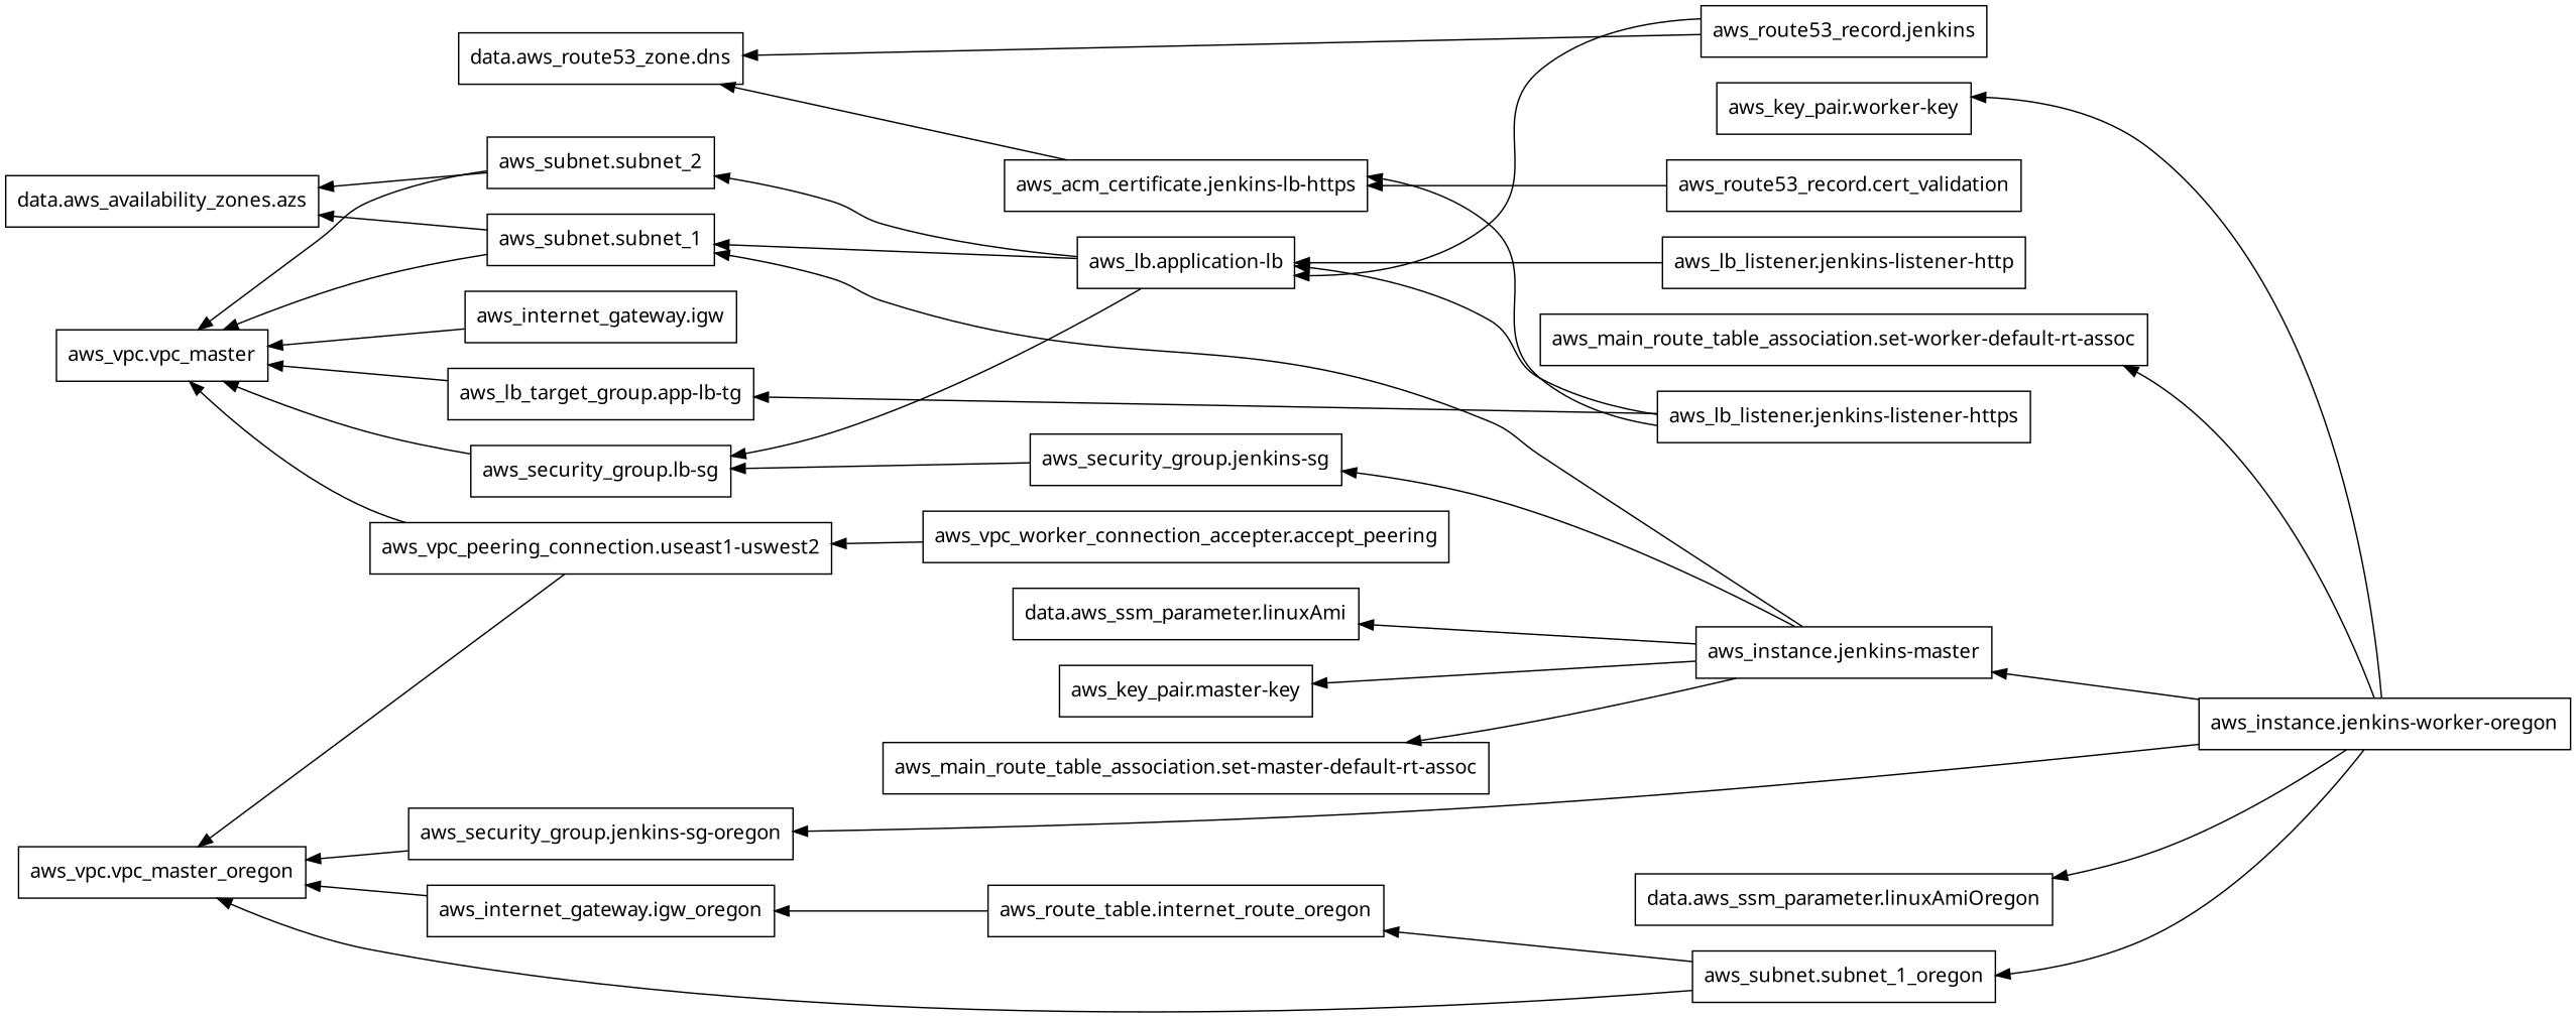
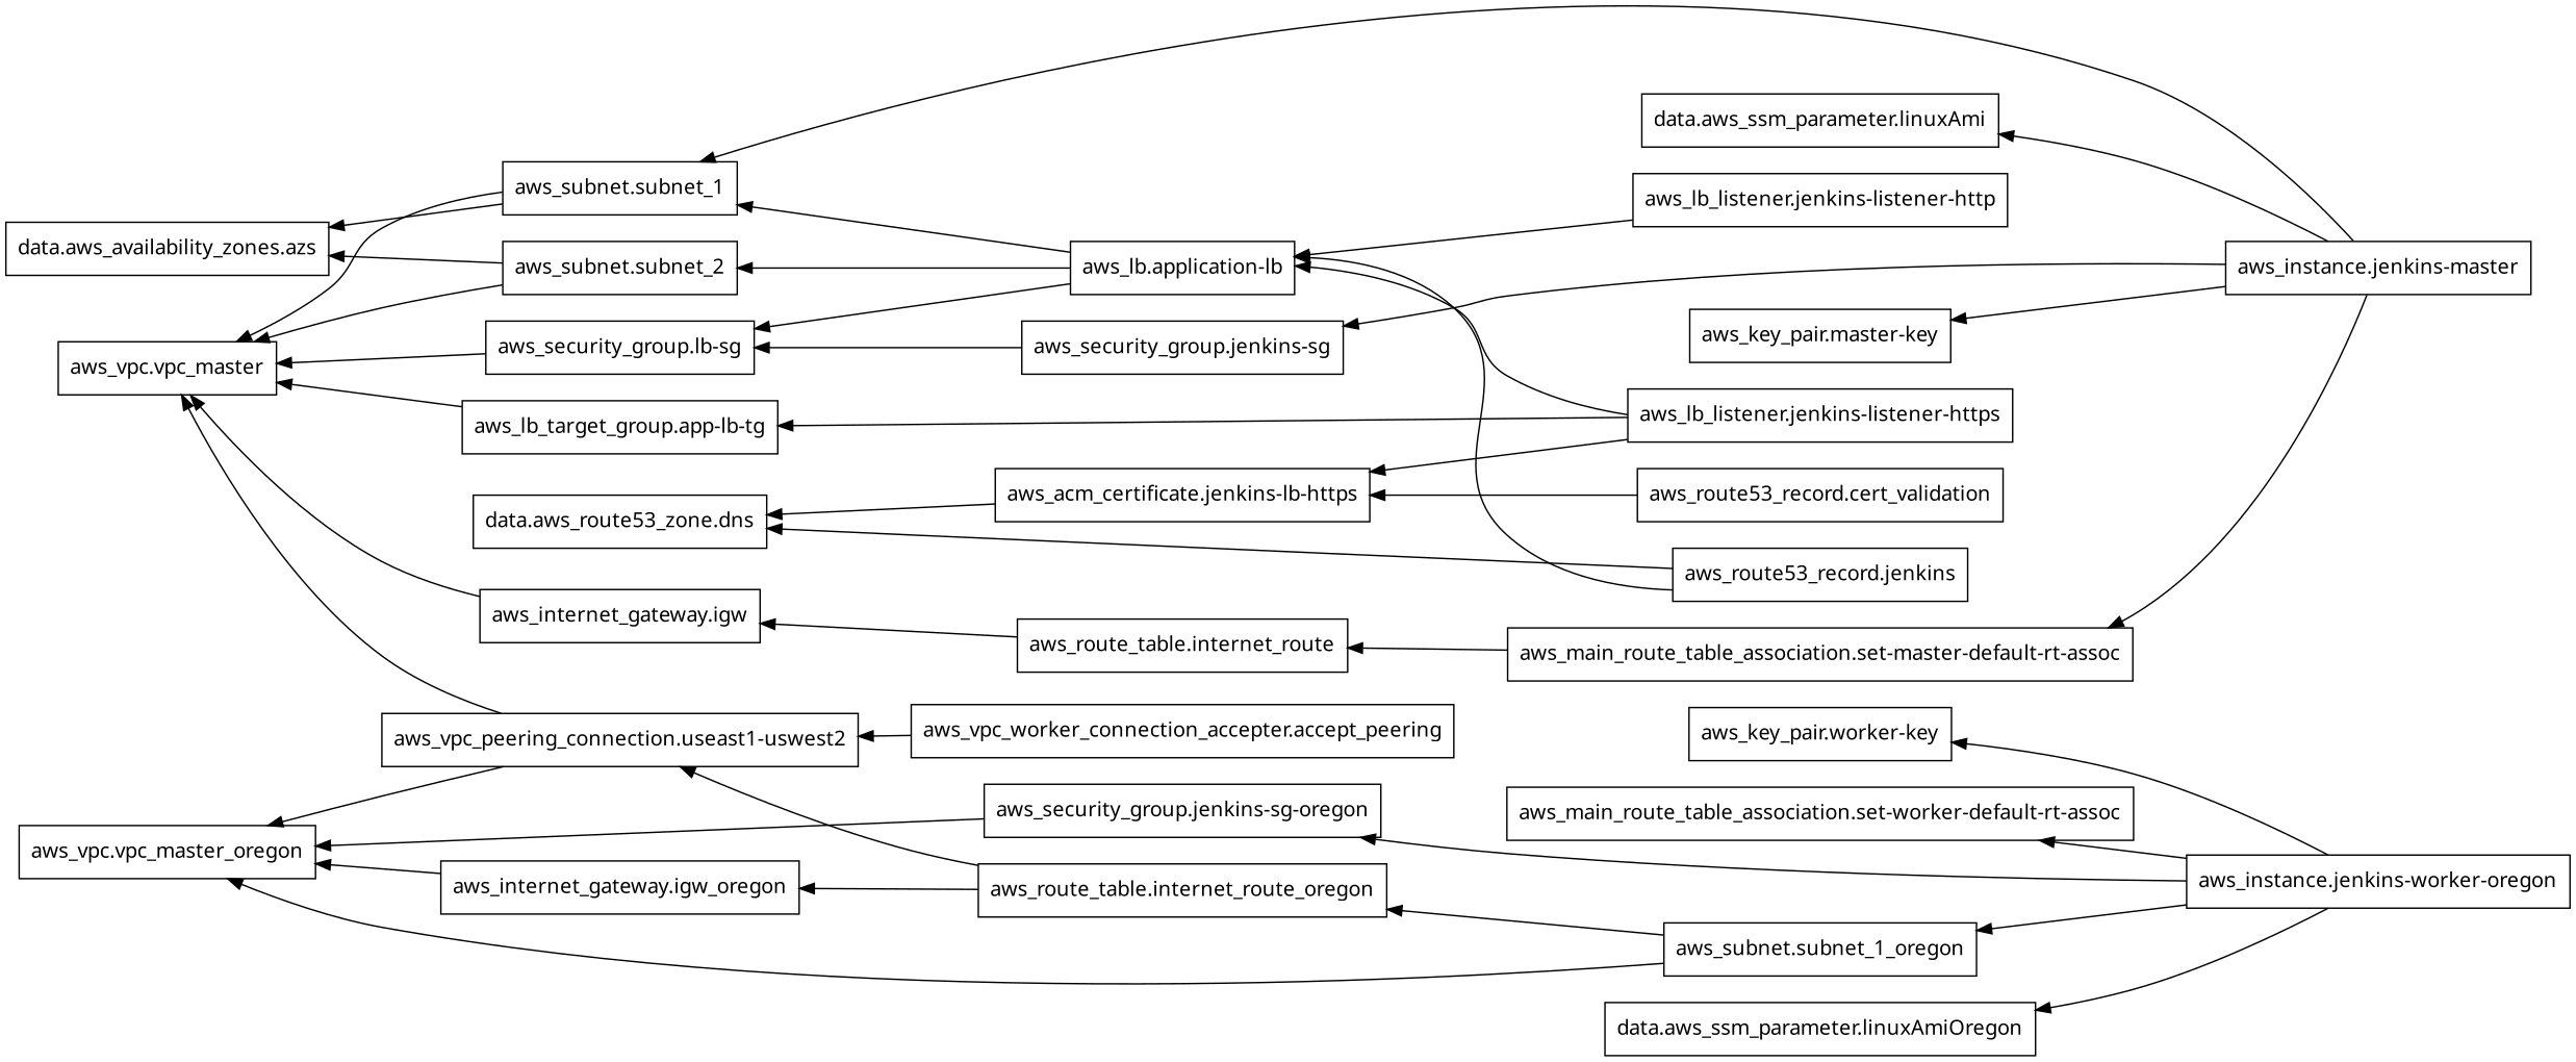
  digraph {
    rankdir=RL
    node [fontname="sans-serif" shape=rect]
    n1 [label="data.aws_availability_zones.azs"]
    n2 [label="data.aws_route53_zone.dns"]
    n3 [label="data.aws_ssm_parameter.linuxAmi"]
    n4 [label="data.aws_ssm_parameter.linuxAmiOregon"]
    n5 [label="aws_acm_certificate.jenkins-lb-https"]
    n6 [label="aws_instance.jenkins-master"]
    n7 [label="aws_key_pair.master-key"]
    n8 [label="aws_main_route_table_association.set-master-default-rt-assoc"]
    n9 [label="aws_security_group.jenkins-sg"]
    n10 [label="aws_subnet.subnet_1"]
+   n11 [label="aws_route_table.internet_route"]
    n12 [label="aws_security_group.lb-sg"]
    n13 [label="aws_vpc.vpc_master"]
    n14 [label="aws_instance.jenkins-worker-oregon"]
    n15 [label="aws_key_pair.worker-key"]
    n16 [label="aws_main_route_table_association.set-worker-default-rt-assoc"]
    n17 [label="aws_security_group.jenkins-sg-oregon"]
    n18 [label="aws_subnet.subnet_1_oregon"]
    n19 [label="aws_vpc.vpc_master_oregon"]
    n20 [label="aws_route_table.internet_route_oregon"]
    n21 [label="aws_internet_gateway.igw"]
    n22 [label="aws_internet_gateway.igw_oregon"]
    n23 [label="aws_lb.application-lb"]
    n24 [label="aws_subnet.subnet_2"]
    n25 [label="aws_lb_listener.jenkins-listener-http"]
    n26 [label="aws_lb_listener.jenkins-listener-https"]
    n27 [label="aws_lb_target_group.app-lb-tg"]
    n28 [label="aws_vpc_peering_connection.useast1-uswest2"]
    n29 [label="aws_route53_record.cert_validation"]
    n30 [label="aws_route53_record.jenkins"]
    n31 [label="aws_vpc_worker_connection_accepter.accept_peering"]
    n5 -> n2
    n6 -> n3
    n6 -> n7
    n6 -> n8
    n6 -> n9
    n6 -> n10
+   n8 -> n11
    n9 -> n12
    n10 -> n1
    n10 -> n13
+   n11 -> n21
    n12 -> n13
    n14 -> n4
-   n14 -> n6
    n14 -> n15
    n14 -> n16
    n14 -> n17
    n14 -> n18
    n17 -> n19
    n18 -> n19
    n18 -> n20
    n20 -> n22
+   n20 -> n28
    n21 -> n13
    n22 -> n19
    n23 -> n10
    n23 -> n12
    n23 -> n24
    n24 -> n1
    n24 -> n13
    n25 -> n23
    n26 -> n5
    n26 -> n23
    n26 -> n27
    n27 -> n13
    n28 -> n13
    n28 -> n19
    n29 -> n5
    n30 -> n2
    n30 -> n23
    n31 -> n28
  }
